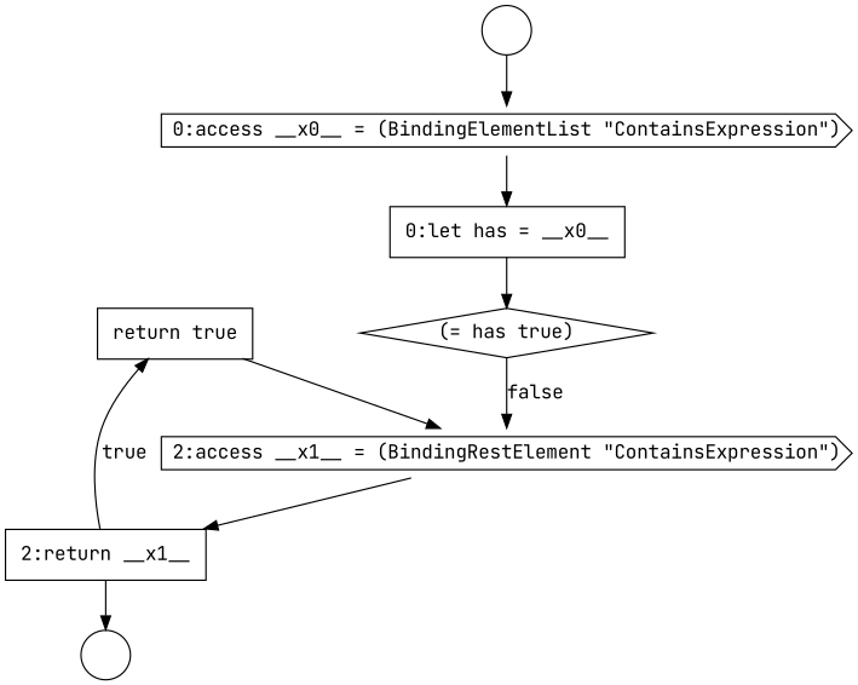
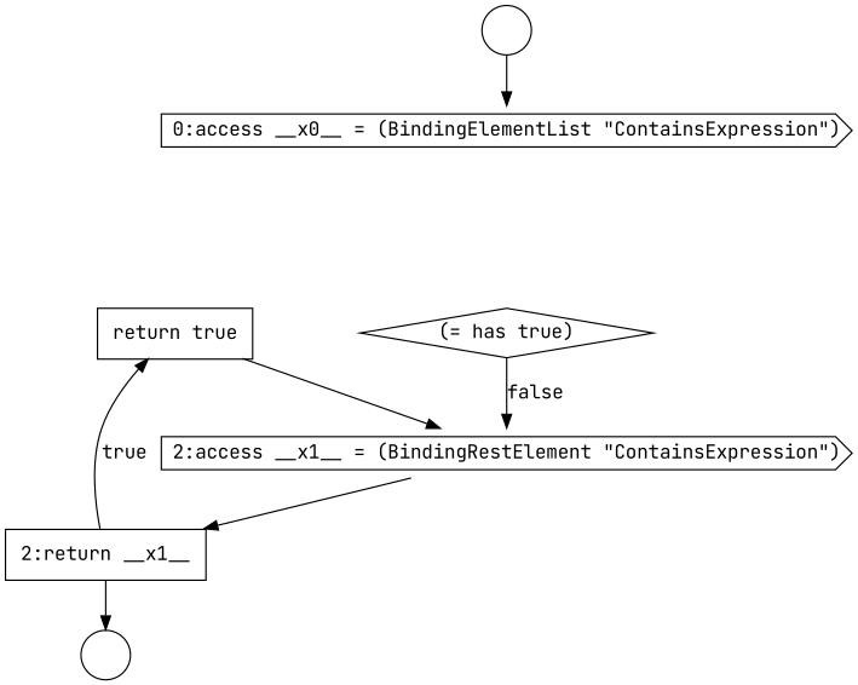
  digraph {
    fontname="JetBrains Mono"
    node [color=black fillcolor=white fontname="JetBrains Mono" shape=none style=filled]
    edge [color=black fontname="JetBrains Mono"]
    n1 [label=<<font color="black">     <table border="0" cellborder="1" cellspacing="0" cellpadding="10">       <tr><td align="left">return true</td></tr>     </table>   </font>> margin=0]
    n2 [label=<<font color="black">2:access __x1__ = (BindingRestElement &quot;ContainsExpression&quot;)</font>> shape=cds]
    n3 [label=<<font color="black">     <table border="0" cellborder="1" cellspacing="0" cellpadding="10">       <tr><td align="left">2:return __x1__</td></tr>     </table>   </font>> margin=0]
    n4 [label=<<font color="black">0:access __x0__ = (BindingElementList &quot;ContainsExpression&quot;)</font>> shape=cds]
-   n5 [label=<<font color="black">     <table border="0" cellborder="1" cellspacing="0" cellpadding="10">       <tr><td align="left">0:let has = __x0__</td></tr>     </table>   </font>> margin=0]
    n6 [label=<<font color="black">(= has true)</font>> shape=diamond]
    n7 [label=" " shape=circle]
    n8 [label=" " shape=circle]
    n1 -> n2
    n2 -> n3
    n3 -> n1 [label=<<font color="black">true</font>>]
    n3 -> n7
-   n4 -> n5
-   n5 -> n6
    n6 -> n2 [label=<<font color="black">false</font>>]
    n8 -> n4
  }
